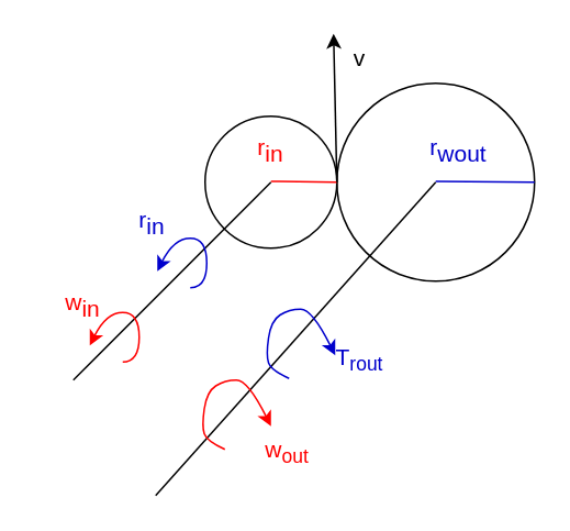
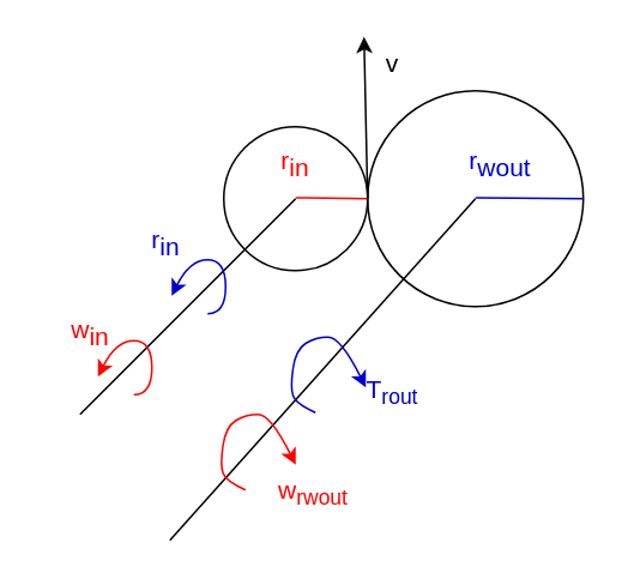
  <mxCell id="0" />
  <mxCell id="1" parent="0" />
  <mxCell id="2" value="" style="ellipse;whiteSpace=wrap;html=1;aspect=fixed;fillColor=none;" vertex="1" parent="1"><mxGeometry x="124" y="70" width="80" height="80" as="geometry" /></mxCell>
  <mxCell id="3" value="" style="ellipse;whiteSpace=wrap;html=1;aspect=fixed;fillColor=none;" vertex="1" parent="1"><mxGeometry x="204" y="50" width="120" height="120" as="geometry" /></mxCell>
  <mxCell id="4" value="" style="endArrow=none;html=1;rounded=0;" edge="1" parent="1"><mxGeometry width="50" height="50" relative="1" as="geometry"><mxPoint x="44" y="230" as="sourcePoint" /><mxPoint x="164" y="110" as="targetPoint" /></mxGeometry></mxCell>
  <mxCell id="5" value="" style="endArrow=none;html=1;rounded=0;" edge="1" parent="1"><mxGeometry width="50" height="50" relative="1" as="geometry"><mxPoint x="94" y="300" as="sourcePoint" /><mxPoint x="264" y="110" as="targetPoint" /></mxGeometry></mxCell>
  <mxCell id="6" value="" style="endArrow=none;html=1;rounded=0;entryX=1;entryY=0.5;entryDx=0;entryDy=0;fontColor=#FF0000;strokeColor=#FF0000;" edge="1" parent="1" target="2"><mxGeometry width="50" height="50" relative="1" as="geometry"><mxPoint x="164" y="109.5" as="sourcePoint" /><mxPoint x="234" y="109.5" as="targetPoint" /></mxGeometry></mxCell>
  <mxCell id="7" value="" style="endArrow=none;html=1;rounded=0;entryX=1;entryY=0.5;entryDx=0;entryDy=0;strokeColor=#0000CC;" edge="1" parent="1" target="3"><mxGeometry width="50" height="50" relative="1" as="geometry"><mxPoint x="264" y="109.5" as="sourcePoint" /><mxPoint x="304" y="110" as="targetPoint" /></mxGeometry></mxCell>
  <mxCell id="8" value="" style="curved=1;endArrow=classic;html=1;rounded=0;strokeColor=#0000CC;" edge="1" parent="1"><mxGeometry width="50" height="50" relative="1" as="geometry"><mxPoint x="115" y="174" as="sourcePoint" /><mxPoint x="95" y="164" as="targetPoint" /><Array as="points"><mxPoint x="125" y="174" /><mxPoint x="125" y="144" /><mxPoint x="105" y="144" /></Array></mxGeometry></mxCell>
  <mxCell id="9" value="" style="curved=1;endArrow=classic;html=1;rounded=0;strokeColor=#FF0000;" edge="1" parent="1"><mxGeometry width="50" height="50" relative="1" as="geometry"><mxPoint x="74" y="219" as="sourcePoint" /><mxPoint x="54" y="209" as="targetPoint" /><Array as="points"><mxPoint x="84" y="219" /><mxPoint x="84" y="189" /><mxPoint x="64" y="189" /></Array></mxGeometry></mxCell>
  <mxCell id="10" value="" style="curved=1;endArrow=classic;html=1;rounded=0;strokeColor=#FF0000;" edge="1" parent="1"><mxGeometry width="50" height="50" relative="1" as="geometry"><mxPoint x="136" y="272" as="sourcePoint" /><mxPoint x="164" y="258" as="targetPoint" /><Array as="points"><mxPoint x="136" y="272" /><mxPoint x="125" y="267" /><mxPoint x="122" y="258" /><mxPoint x="125" y="237" /><mxPoint x="136" y="230" /><mxPoint x="150" y="230" /></Array></mxGeometry></mxCell>
  <mxCell id="11" value="r&lt;sub style=&quot;font-size: 14px;&quot;&gt;in&lt;/sub&gt;" style="text;html=1;align=center;verticalAlign=middle;whiteSpace=wrap;rounded=0;fontSize=14;fontColor=#0000CC;" vertex="1" parent="1"><mxGeometry x="62" y="120" width="60" height="30" as="geometry" /></mxCell>
  <mxCell id="12" value="" style="curved=1;endArrow=classic;html=1;rounded=0;strokeColor=#0000CC;" edge="1" parent="1"><mxGeometry width="50" height="50" relative="1" as="geometry"><mxPoint x="175" y="229" as="sourcePoint" /><mxPoint x="203" y="215" as="targetPoint" /><Array as="points"><mxPoint x="175" y="229" /><mxPoint x="164" y="224" /><mxPoint x="161" y="215" /><mxPoint x="164" y="194" /><mxPoint x="175" y="187" /><mxPoint x="189" y="187" /></Array></mxGeometry></mxCell>
  <mxCell id="13" value="&lt;span style=&quot;font-size: 14px;&quot;&gt;w&lt;/span&gt;&lt;sub style=&quot;font-size: 14px;&quot;&gt;in&lt;/sub&gt;" style="text;html=1;align=center;verticalAlign=middle;whiteSpace=wrap;rounded=0;fontSize=14;fontColor=#FF0000;" vertex="1" parent="1"><mxGeometry x="20" y="170" width="60" height="30" as="geometry" /></mxCell>
  <mxCell id="14" value="T&lt;sub&gt;rout&lt;/sub&gt;" style="text;html=1;align=center;verticalAlign=middle;whiteSpace=wrap;rounded=0;fontSize=14;fontColor=#0000CC;" vertex="1" parent="1"><mxGeometry x="188" y="202" width="60" height="30" as="geometry" /></mxCell>
- <mxCell id="15" value="w&lt;sub&gt;out&lt;/sub&gt;" style="text;html=1;align=center;verticalAlign=middle;whiteSpace=wrap;rounded=0;fontSize=14;fontColor=#FF0000;" vertex="1" parent="1"><mxGeometry x="144" y="258" width="60" height="30" as="geometry" /></mxCell>
+ <mxCell id="15" value="w&lt;sub&gt;rwout&lt;/sub&gt;" style="text;html=1;align=center;verticalAlign=middle;whiteSpace=wrap;rounded=0;fontSize=14;fontColor=#FF0000;" vertex="1" parent="1"><mxGeometry x="144" y="258" width="60" height="30" as="geometry" /></mxCell>
  <mxCell id="16" value="r&lt;sub style=&quot;font-size: 14px;&quot;&gt;in&lt;/sub&gt;" style="text;html=1;align=center;verticalAlign=middle;whiteSpace=wrap;rounded=0;fontSize=14;fontColor=#FF0000;" vertex="1" parent="1"><mxGeometry x="134" y="76" width="60" height="30" as="geometry" /></mxCell>
  <mxCell id="17" value="r&lt;sub style=&quot;font-size: 14px;&quot;&gt;wout&lt;/sub&gt;" style="text;html=1;align=center;verticalAlign=middle;whiteSpace=wrap;rounded=0;fontSize=14;fontColor=#0000CC;" vertex="1" parent="1"><mxGeometry x="248" y="76" width="60" height="30" as="geometry" /></mxCell>
  <mxCell id="18" value="" style="endArrow=classic;html=1;rounded=0;exitX=1;exitY=0.5;exitDx=0;exitDy=0;" edge="1" parent="1" source="2"><mxGeometry width="50" height="50" relative="1" as="geometry"><mxPoint x="160" y="76" as="sourcePoint" /><mxPoint x="202" y="20" as="targetPoint" /></mxGeometry></mxCell>
  <mxCell id="19" value="v" style="text;html=1;align=center;verticalAlign=middle;whiteSpace=wrap;rounded=0;fontSize=14;fontColor=#000000;" vertex="1" parent="1"><mxGeometry x="188" y="20" width="60" height="30" as="geometry" /></mxCell>
